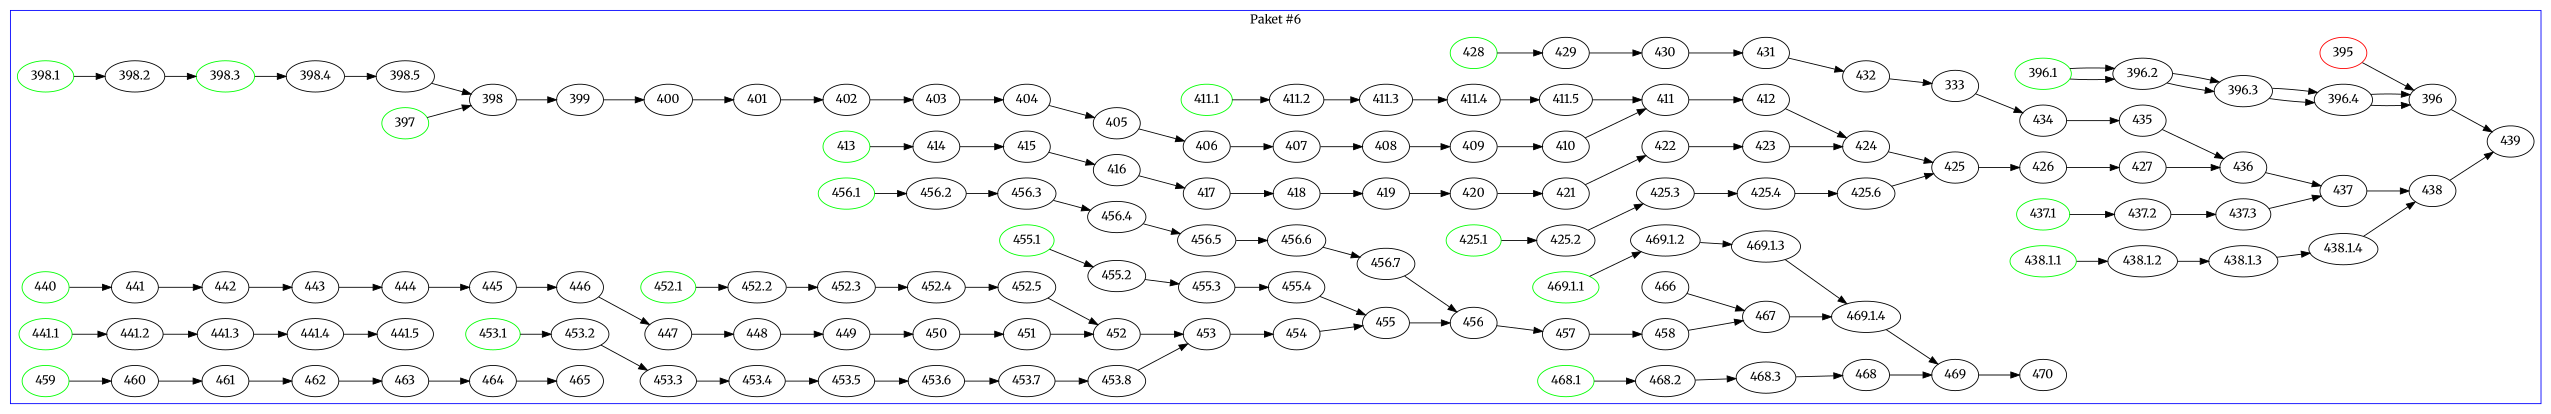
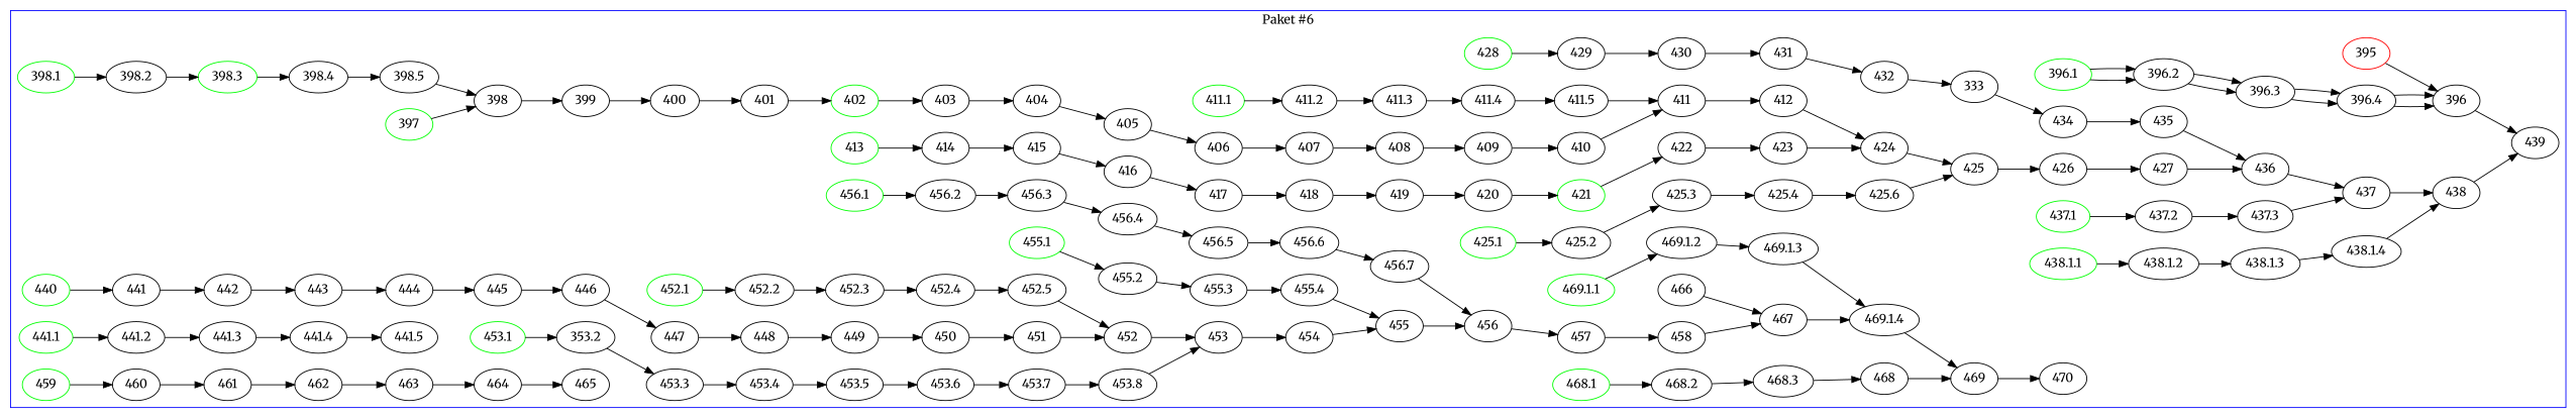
  digraph {
    fontname=Merriweather
    rankdir=LR
    node [fontname=Merriweather]
    edge [fontname=Merriweather]
    395 [color=red]
    396
    396.1 [color=green]
    396.2
    397 [color=green]
    398
    398.1 [color=green]
    398.2
    411.1 [color=green]
    411.2
    413 [color=green]
    414
    425.1 [color=green]
    425.2
    428 [color=green]
    429
    437.1 [color=green]
    437.2
    "438.1.1" [color=green]
    "438.1.2"
    440 [color=green]
    441
    441.1 [color=green]
    441.2
    452.1 [color=green]
    452.2
    453.1 [color=green]
-   453.2
+   453.2 [label=353.2]
    455.1 [color=green]
    455.2
    456.1 [color=green]
    456.2
    459 [color=green]
    460
    468.1 [color=green]
    468.2
    "469.1.1" [color=green]
    "469.1.2"
    439
    396.3
    396.4
    470
    399
    398.3 [color=green]
    398.4
    398.5
    400
    401
-   402
+   402 [color=green]
    403
    404
    405
    406
    407
    408
    409
    410
    411
    412
    411.3
    411.4
    411.5
    424
    425
    415
    416
    417
    418
    419
    420
-   421
+   421 [color=green]
    422
    423
    426
    425.3
    425.4
    425.6
    427
    436
    437
    430
    431
    432
    n84 [label=333]
    434
    435
    438
    437.3
    "438.1.3"
    "438.1.4"
    442
    441.3
    441.4
    441.5
    443
    444
    445
    446
    447
    448
    449
    450
    451
    452
    453
    452.3
    452.4
    452.5
    454
    453.3
    453.4
    453.5
    453.6
    453.7
    453.8
    455
    456
    455.3
    455.4
    457
    456.3
    456.4
    456.5
    456.6
    456.7
    458
    467
    468
    461
    462
    463
    464
    465
    466
    469
    468.3
    "469.1.3"
    "469.1.4"
    subgraph cluster_1 {
      color=blue
      label="Paket #6"
      395
      396
      396.1
      396.2
      397
      398
      398.1
      398.2
      411.1
      411.2
      413
      414
      425.1
      425.2
      428
      429
      437.1
      437.2
      "438.1.1"
      "438.1.2"
      440
      441
      441.1
      441.2
      452.1
      452.2
      453.1
      453.2
      455.1
      455.2
      456.1
      456.2
      459
      460
      468.1
      468.2
      "469.1.1"
      "469.1.2"
      439
      396.3
      396.4
      470
      399
      398.3
      398.4
      398.5
      400
      401
      402
      403
      404
      405
      406
      407
      408
      409
      410
      411
      412
      411.3
      411.4
      411.5
      424
      425
      415
      416
      417
      418
      419
      420
      421
      422
      423
      426
      425.3
      425.4
      425.6
      427
      436
      437
      430
      431
      432
      n84
      434
      435
      438
      437.3
      "438.1.3"
      "438.1.4"
      442
      441.3
      441.4
      441.5
      443
      444
      445
      446
      447
      448
      449
      450
      451
      452
      453
      452.3
      452.4
      452.5
      454
      453.3
      453.4
      453.5
      453.6
      453.7
      453.8
      455
      456
      455.3
      455.4
      457
      456.3
      456.4
      456.5
      456.6
      456.7
      458
      467
      468
      461
      462
      463
      464
      465
      466
      469
      468.3
      "469.1.3"
      "469.1.4"
    }
    395 -> 396
    396 -> 439
    396.1 -> 396.2
    396.1 -> 396.2
    396.2 -> 396.3
    396.2 -> 396.3
    397 -> 398
    398 -> 399
    398.1 -> 398.2
    398.2 -> 398.3
    411.1 -> 411.2
    411.2 -> 411.3
    413 -> 414
    414 -> 415
    425.1 -> 425.2
    425.2 -> 425.3
    428 -> 429
    429 -> 430
    437.1 -> 437.2
    437.2 -> 437.3
    "438.1.1" -> "438.1.2"
    "438.1.2" -> "438.1.3"
    440 -> 441
    441 -> 442
    441.1 -> 441.2
    441.2 -> 441.3
    452.1 -> 452.2
    452.2 -> 452.3
    453.1 -> 453.2
    453.2 -> 453.3
    455.1 -> 455.2
    455.2 -> 455.3
    456.1 -> 456.2
    456.2 -> 456.3
    459 -> 460
    460 -> 461
    468.1 -> 468.2
    468.2 -> 468.3
    "469.1.1" -> "469.1.2"
    "469.1.2" -> "469.1.3"
    396.3 -> 396.4
    396.3 -> 396.4
    396.4 -> 396
    396.4 -> 396
    399 -> 400
    398.3 -> 398.4
    398.4 -> 398.5
    398.5 -> 398
    400 -> 401
    401 -> 402
    402 -> 403
    403 -> 404
    404 -> 405
    405 -> 406
    406 -> 407
    407 -> 408
    408 -> 409
    409 -> 410
    410 -> 411
    411 -> 412
    412 -> 424
    411.3 -> 411.4
    411.4 -> 411.5
    411.5 -> 411
    424 -> 425
    425 -> 426
    415 -> 416
    416 -> 417
    417 -> 418
    418 -> 419
    419 -> 420
    420 -> 421
    421 -> 422
    422 -> 423
    423 -> 424
    426 -> 427
    425.3 -> 425.4
    425.4 -> 425.6
    425.6 -> 425
    427 -> 436
    436 -> 437
    437 -> 438
    430 -> 431
    431 -> 432
    432 -> n84
    n84 -> 434
    434 -> 435
    435 -> 436
    438 -> 439
    437.3 -> 437
    "438.1.3" -> "438.1.4"
    "438.1.4" -> 438
    442 -> 443
    441.3 -> 441.4
    441.4 -> 441.5
    443 -> 444
    444 -> 445
    445 -> 446
    446 -> 447
    447 -> 448
    448 -> 449
    449 -> 450
    450 -> 451
    451 -> 452
    452 -> 453
    453 -> 454
    452.3 -> 452.4
    452.4 -> 452.5
    452.5 -> 452
    454 -> 455
    453.3 -> 453.4
    453.4 -> 453.5
    453.5 -> 453.6
    453.6 -> 453.7
    453.7 -> 453.8
    453.8 -> 453
    455 -> 456
    456 -> 457
    455.3 -> 455.4
    455.4 -> 455
    457 -> 458
    456.3 -> 456.4
    456.4 -> 456.5
    456.5 -> 456.6
    456.6 -> 456.7
    456.7 -> 456
    458 -> 467
    467 -> "469.1.4"
    468 -> 469
    461 -> 462
    462 -> 463
    463 -> 464
    464 -> 465
    466 -> 467
    469 -> 470
    468.3 -> 468
    "469.1.3" -> "469.1.4"
    "469.1.4" -> 469
  }
